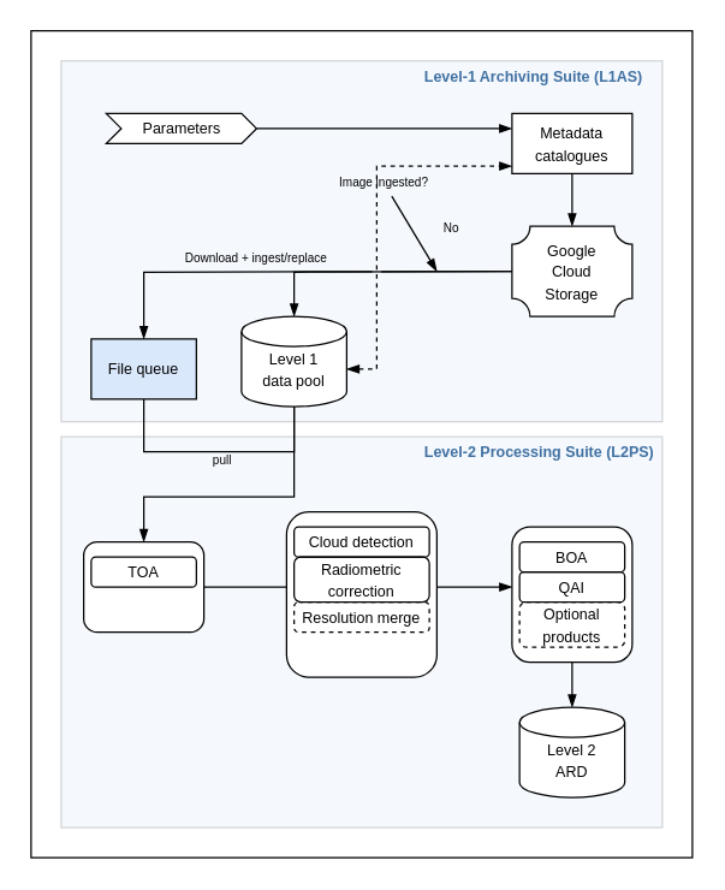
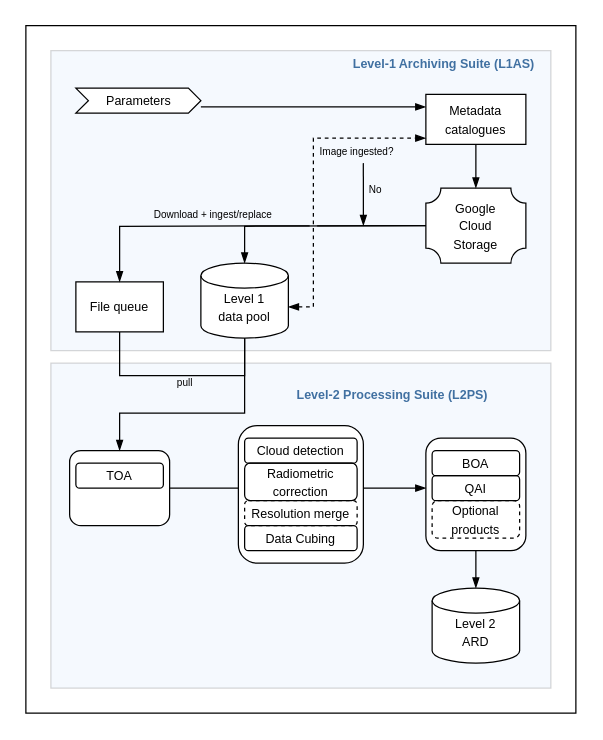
  <mxCell id="0" />
  <mxCell id="1" parent="0" />
  <mxCell id="2" value="" style="rounded=0;whiteSpace=wrap;html=1;fillColor=#ffffff;" vertex="1" parent="1"><mxGeometry x="20" y="20" width="440" height="550" as="geometry" /></mxCell>
  <mxCell id="3" value="" style="rounded=0;whiteSpace=wrap;html=1;strokeColor=#666666;fontColor=#333333;fillColor=#D8E5FA;opacity=25;" vertex="1" parent="1"><mxGeometry x="40" y="290" width="400" height="260" as="geometry" /></mxCell>
  <mxCell id="4" value="" style="rounded=1;whiteSpace=wrap;html=1;" vertex="1" parent="1"><mxGeometry x="340" y="350" width="80" height="90" as="geometry" /></mxCell>
  <mxCell id="5" value="" style="rounded=1;whiteSpace=wrap;html=1;" vertex="1" parent="1"><mxGeometry x="190" y="340" width="100" height="110" as="geometry" /></mxCell>
  <mxCell id="6" value="" style="rounded=1;whiteSpace=wrap;html=1;" vertex="1" parent="1"><mxGeometry x="55" y="360" width="80" height="60" as="geometry" /></mxCell>
  <mxCell id="7" value="" style="rounded=0;whiteSpace=wrap;html=1;strokeColor=#666666;fontColor=#333333;fillColor=#D8E5FA;opacity=25;" vertex="1" parent="1"><mxGeometry x="40" y="40" width="400" height="240" as="geometry" /></mxCell>
  <mxCell id="8" value="" style="verticalLabelPosition=bottom;verticalAlign=top;html=1;shape=mxgraph.basic.plaque;dx=6;" parent="1" vertex="1"><mxGeometry x="340" y="150" width="80" height="60" as="geometry" /></mxCell>
  <mxCell id="9" style="edgeStyle=orthogonalEdgeStyle;rounded=0;jumpStyle=gap;orthogonalLoop=1;jettySize=auto;html=1;startArrow=none;startFill=0;endArrow=blockThin;endFill=1;" edge="1" parent="1" source="10" target="12"><mxGeometry relative="1" as="geometry"><Array as="points"><mxPoint x="300" y="85" /><mxPoint x="300" y="85" /></Array></mxGeometry></mxCell>
- <mxCell id="10" value="&lt;font style=&quot;font-size: 10px&quot;&gt;Parameters&lt;/font&gt;" style="html=1;shadow=0;dashed=0;align=center;verticalAlign=middle;shape=mxgraph.arrows2.arrow;dy=0;dx=10;notch=10;strokeColor=#000000;strokeWidth=1;" parent="1" vertex="1"><mxGeometry x="70" y="75" width="100" height="20" as="geometry" /></mxCell>
+ <mxCell id="10" value="&lt;font style=&quot;font-size: 10px&quot;&gt;Parameters&lt;/font&gt;" style="html=1;shadow=0;dashed=0;align=center;verticalAlign=middle;shape=mxgraph.arrows2.arrow;dy=0;dx=10;notch=10;strokeColor=#000000;strokeWidth=1;" parent="1" vertex="1"><mxGeometry x="60" y="70" width="100" height="20" as="geometry" /></mxCell>
  <mxCell id="11" style="edgeStyle=orthogonalEdgeStyle;rounded=0;jumpStyle=gap;orthogonalLoop=1;jettySize=auto;html=1;startArrow=none;startFill=0;endArrow=blockThin;endFill=1;" edge="1" parent="1" source="12" target="8"><mxGeometry relative="1" as="geometry" /></mxCell>
  <mxCell id="12" value="&lt;font style=&quot;font-size: 10px&quot;&gt;Metadata catalogues&lt;/font&gt;" style="rounded=0;whiteSpace=wrap;html=1;strokeColor=#000000;strokeWidth=1;" parent="1" vertex="1"><mxGeometry x="340" y="75" width="80" height="40" as="geometry" /></mxCell>
  <mxCell id="13" style="edgeStyle=orthogonalEdgeStyle;rounded=0;jumpStyle=gap;orthogonalLoop=1;jettySize=auto;html=1;entryX=0.5;entryY=0;entryDx=0;entryDy=0;startArrow=none;startFill=0;endArrow=blockThin;endFill=1;" edge="1" parent="1" source="14" target="6"><mxGeometry relative="1" as="geometry"><Array as="points"><mxPoint x="195" y="330" /><mxPoint x="95" y="330" /></Array></mxGeometry></mxCell>
  <mxCell id="14" value="" style="strokeWidth=1;html=1;shape=mxgraph.flowchart.database;whiteSpace=wrap;" parent="1" vertex="1"><mxGeometry x="160" y="210" width="70" height="60" as="geometry" /></mxCell>
  <mxCell id="15" style="edgeStyle=orthogonalEdgeStyle;rounded=0;jumpStyle=gap;orthogonalLoop=1;jettySize=auto;html=1;entryX=0.5;entryY=1;entryDx=0;entryDy=0;entryPerimeter=0;startArrow=none;startFill=0;endArrow=none;endFill=0;exitX=0.5;exitY=1;exitDx=0;exitDy=0;" edge="1" parent="1" source="16" target="14"><mxGeometry relative="1" as="geometry"><Array as="points"><mxPoint x="95" y="300" /><mxPoint x="195" y="300" /></Array></mxGeometry></mxCell>
- <mxCell id="16" value="&lt;font style=&quot;font-size: 10px&quot;&gt;File queue&lt;/font&gt;" style="rounded=0;whiteSpace=wrap;html=1;strokeColor=#000000;strokeWidth=1;fillColor=#dae8fc;" parent="1" vertex="1"><mxGeometry x="60" y="225" width="70" height="40" as="geometry" /></mxCell>
+ <mxCell id="16" value="&lt;font style=&quot;font-size: 10px&quot;&gt;File queue&lt;/font&gt;" style="rounded=0;whiteSpace=wrap;html=1;strokeColor=#000000;strokeWidth=1;" parent="1" vertex="1"><mxGeometry x="60" y="225" width="70" height="40" as="geometry" /></mxCell>
  <mxCell id="17" style="edgeStyle=orthogonalEdgeStyle;rounded=0;jumpStyle=gap;orthogonalLoop=1;jettySize=auto;html=1;entryX=0;entryY=0.875;entryDx=0;entryDy=0;entryPerimeter=0;startArrow=blockThin;startFill=1;endArrow=blockThin;endFill=1;dashed=1;" edge="1" parent="1" source="18" target="12"><mxGeometry relative="1" as="geometry"><Array as="points"><mxPoint x="250" y="245" /><mxPoint x="250" y="110" /></Array></mxGeometry></mxCell>
  <mxCell id="18" value="&lt;font style=&quot;font-size: 10px&quot;&gt;Level 1&lt;br&gt;data pool&lt;/font&gt;" style="text;html=1;strokeColor=none;fillColor=none;align=center;verticalAlign=middle;whiteSpace=wrap;rounded=0;" vertex="1" parent="1"><mxGeometry x="160" y="230" width="70" height="30" as="geometry" /></mxCell>
  <mxCell id="19" style="edgeStyle=orthogonalEdgeStyle;rounded=0;jumpStyle=none;orthogonalLoop=1;jettySize=auto;html=1;entryX=0.5;entryY=0;entryDx=0;entryDy=0;entryPerimeter=0;startArrow=none;startFill=0;endArrow=blockThin;endFill=1;" edge="1" parent="1" target="14"><mxGeometry relative="1" as="geometry"><mxPoint x="340" y="180" as="sourcePoint" /></mxGeometry></mxCell>
  <mxCell id="20" style="edgeStyle=orthogonalEdgeStyle;rounded=0;jumpStyle=gap;orthogonalLoop=1;jettySize=auto;html=1;startArrow=none;startFill=0;endArrow=blockThin;endFill=1;entryX=0.5;entryY=0;entryDx=0;entryDy=0;" edge="1" parent="1" target="16"><mxGeometry relative="1" as="geometry"><mxPoint x="90" y="220" as="targetPoint" /><mxPoint x="340" y="180" as="sourcePoint" /></mxGeometry></mxCell>
  <mxCell id="21" value="&lt;font style=&quot;font-size: 10px&quot;&gt;Google Cloud Storage&lt;/font&gt;" style="text;html=1;strokeColor=none;fillColor=none;align=center;verticalAlign=middle;whiteSpace=wrap;rounded=0;" vertex="1" parent="1"><mxGeometry x="350" y="150" width="60" height="60" as="geometry" /></mxCell>
- <mxCell id="22" value="&lt;font style=&quot;font-size: 8px&quot;&gt;Image ingested?&lt;/font&gt;" style="text;html=1;strokeColor=none;fillColor=none;align=center;verticalAlign=middle;whiteSpace=wrap;rounded=0;" vertex="1" parent="1"><mxGeometry x="220" y="110" width="70" height="20" as="geometry" /></mxCell>
+ <mxCell id="22" value="&lt;font style=&quot;font-size: 8px&quot;&gt;Image ingested?&lt;/font&gt;" style="text;html=1;strokeColor=none;fillColor=none;align=center;verticalAlign=middle;whiteSpace=wrap;rounded=0;" vertex="1" parent="1"><mxGeometry x="250" y="110" width="70" height="20" as="geometry" /></mxCell>
  <mxCell id="23" value="" style="endArrow=blockThin;html=1;exitX=0.571;exitY=1;exitDx=0;exitDy=0;exitPerimeter=0;endFill=1;" edge="1" parent="1" source="22"><mxGeometry width="50" height="50" relative="1" as="geometry"><mxPoint x="220" y="110" as="sourcePoint" /><mxPoint x="290" y="180" as="targetPoint" /></mxGeometry></mxCell>
  <mxCell id="24" value="&lt;font style=&quot;font-size: 8px&quot;&gt;No&lt;/font&gt;" style="text;html=1;strokeColor=none;fillColor=none;align=center;verticalAlign=middle;whiteSpace=wrap;rounded=0;" vertex="1" parent="1"><mxGeometry x="290" y="140" width="20" height="20" as="geometry" /></mxCell>
  <mxCell id="25" value="&lt;font style=&quot;font-size: 8px&quot;&gt;Download + ingest/replace&lt;/font&gt;" style="text;html=1;strokeColor=none;fillColor=none;align=center;verticalAlign=middle;whiteSpace=wrap;rounded=0;" vertex="1" parent="1"><mxGeometry x="100" y="160" width="140" height="20" as="geometry" /></mxCell>
  <mxCell id="26" value="&lt;b&gt;&lt;font color=&quot;#4070a1&quot; style=&quot;font-size: 10px&quot;&gt;Level-1 Archiving Suite (L1AS)&lt;/font&gt;&lt;/b&gt;" style="text;html=1;strokeColor=none;fillColor=none;align=left;verticalAlign=middle;whiteSpace=wrap;rounded=0;" vertex="1" parent="1"><mxGeometry x="280" y="40" width="160" height="20" as="geometry" /></mxCell>
- <mxCell id="27" value="&lt;b&gt;&lt;font color=&quot;#4070a1&quot; style=&quot;font-size: 10px&quot;&gt;Level-2 Processing Suite (L2PS)&lt;/font&gt;&lt;/b&gt;" style="text;html=1;strokeColor=none;fillColor=none;align=left;verticalAlign=middle;whiteSpace=wrap;rounded=0;" vertex="1" parent="1"><mxGeometry x="280" y="290" width="160" height="20" as="geometry" /></mxCell>
+ <mxCell id="27" value="&lt;b&gt;&lt;font color=&quot;#4070a1&quot; style=&quot;font-size: 10px&quot;&gt;Level-2 Processing Suite (L2PS)&lt;/font&gt;&lt;/b&gt;" style="text;html=1;strokeColor=none;fillColor=none;align=left;verticalAlign=middle;whiteSpace=wrap;rounded=0;" vertex="1" parent="1"><mxGeometry x="235" y="305" width="160" height="20" as="geometry" /></mxCell>
  <mxCell id="28" value="&lt;font style=&quot;font-size: 10px&quot;&gt;TOA&lt;/font&gt;" style="rounded=1;whiteSpace=wrap;html=1;fillColor=none;" vertex="1" parent="1"><mxGeometry x="60" y="370" width="70" height="20" as="geometry" /></mxCell>
  <mxCell id="29" value="&lt;font style=&quot;font-size: 10px&quot;&gt;Cloud detection&lt;/font&gt;" style="rounded=1;whiteSpace=wrap;html=1;fillColor=none;" vertex="1" parent="1"><mxGeometry x="195" y="350" width="90" height="20" as="geometry" /></mxCell>
  <mxCell id="30" value="&lt;font style=&quot;font-size: 10px&quot;&gt;Resolution merge&lt;/font&gt;&lt;span style=&quot;color: rgba(0 , 0 , 0 , 0) ; font-family: monospace ; font-size: 0px&quot;&gt;%3CmxGraphModel%3E%3Croot%3E%3CmxCell%20id%3D%220%22%2F%3E%3CmxCell%20id%3D%221%22%20parent%3D%220%22%2F%3E%3CmxCell%20id%3D%222%22%20value%3D%22%26lt%3Bfont%20style%3D%26quot%3Bfont-size%3A%2010px%26quot%3B%26gt%3BCloud%20detection%26lt%3B%2Ffont%26gt%3B%22%20style%3D%22rounded%3D1%3BwhiteSpace%3Dwrap%3Bhtml%3D1%3BfillColor%3Dnone%3B%22%20vertex%3D%221%22%20parent%3D%221%22%3E%3CmxGeometry%20x%3D%22290%22%20y%3D%22610%22%20width%3D%2290%22%20height%3D%2220%22%20as%3D%22geometry%22%2F%3E%3C%2FmxCell%3E%3C%2Froot%3E%3C%2FmxGraphModel%3E&lt;/span&gt;" style="rounded=1;whiteSpace=wrap;html=1;fillColor=none;dashed=1;" vertex="1" parent="1"><mxGeometry x="195" y="400" width="90" height="20" as="geometry" /></mxCell>
  <mxCell id="31" value="&lt;span style=&quot;font-size: 10px&quot;&gt;Radiometric correction&lt;/span&gt;" style="rounded=1;whiteSpace=wrap;html=1;fillColor=none;" vertex="1" parent="1"><mxGeometry x="195" y="370" width="90" height="30" as="geometry" /></mxCell>
+ <mxCell id="32" value="&lt;font style=&quot;font-size: 10px&quot;&gt;Data Cubing&lt;/font&gt;" style="rounded=1;whiteSpace=wrap;html=1;fillColor=none;" vertex="1" parent="1"><mxGeometry x="195" y="420" width="90" height="20" as="geometry" /></mxCell>
  <mxCell id="33" value="&lt;font style=&quot;font-size: 8px&quot;&gt;pull&lt;/font&gt;" style="text;html=1;strokeColor=none;fillColor=none;align=center;verticalAlign=middle;whiteSpace=wrap;rounded=0;" vertex="1" parent="1"><mxGeometry x="125" y="300" width="45" height="10" as="geometry" /></mxCell>
  <mxCell id="34" value="&lt;font style=&quot;font-size: 10px&quot;&gt;BOA&lt;/font&gt;" style="rounded=1;whiteSpace=wrap;html=1;fillColor=none;" vertex="1" parent="1"><mxGeometry x="345" y="360" width="70" height="20" as="geometry" /></mxCell>
  <mxCell id="35" value="&lt;font style=&quot;font-size: 10px&quot;&gt;QAI&lt;/font&gt;" style="rounded=1;whiteSpace=wrap;html=1;fillColor=none;" vertex="1" parent="1"><mxGeometry x="345" y="380" width="70" height="20" as="geometry" /></mxCell>
  <mxCell id="36" value="&lt;font style=&quot;font-size: 10px&quot;&gt;Optional products&lt;/font&gt;" style="rounded=1;whiteSpace=wrap;html=1;fillColor=none;dashed=1;" vertex="1" parent="1"><mxGeometry x="345" y="400" width="70" height="30" as="geometry" /></mxCell>
  <mxCell id="37" value="" style="strokeWidth=1;html=1;shape=mxgraph.flowchart.database;whiteSpace=wrap;" vertex="1" parent="1"><mxGeometry x="345" y="470" width="70" height="60" as="geometry" /></mxCell>
  <mxCell id="38" value="&lt;font style=&quot;font-size: 10px&quot;&gt;Level 2&lt;br&gt;ARD&lt;br&gt;&lt;/font&gt;" style="text;html=1;strokeColor=none;fillColor=none;align=center;verticalAlign=middle;whiteSpace=wrap;rounded=0;" vertex="1" parent="1"><mxGeometry x="345" y="490" width="70" height="30" as="geometry" /></mxCell>
  <mxCell id="39" style="edgeStyle=orthogonalEdgeStyle;rounded=0;jumpStyle=gap;orthogonalLoop=1;jettySize=auto;html=1;entryX=0.5;entryY=0;entryDx=0;entryDy=0;entryPerimeter=0;startArrow=none;startFill=0;endArrow=blockThin;endFill=1;" edge="1" parent="1" source="4" target="37"><mxGeometry relative="1" as="geometry" /></mxCell>
  <mxCell id="40" style="edgeStyle=orthogonalEdgeStyle;rounded=0;jumpStyle=gap;orthogonalLoop=1;jettySize=auto;html=1;entryX=0;entryY=0.444;entryDx=0;entryDy=0;startArrow=none;startFill=0;endArrow=blockThin;endFill=1;exitX=1.001;exitY=0.455;exitDx=0;exitDy=0;exitPerimeter=0;entryPerimeter=0;" edge="1" parent="1" source="5" target="4"><mxGeometry relative="1" as="geometry"><Array as="points"><mxPoint x="315" y="390" /><mxPoint x="340" y="390" /></Array></mxGeometry></mxCell>
  <mxCell id="41" style="edgeStyle=orthogonalEdgeStyle;rounded=0;jumpStyle=gap;orthogonalLoop=1;jettySize=auto;html=1;entryX=-0.001;entryY=0.455;entryDx=0;entryDy=0;entryPerimeter=0;startArrow=none;startFill=0;endArrow=none;endFill=0;" edge="1" parent="1" source="6" target="5"><mxGeometry relative="1" as="geometry" /></mxCell>
